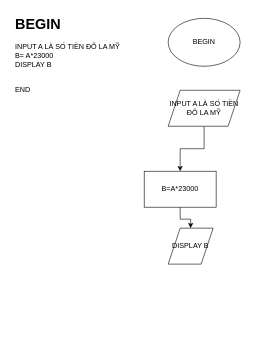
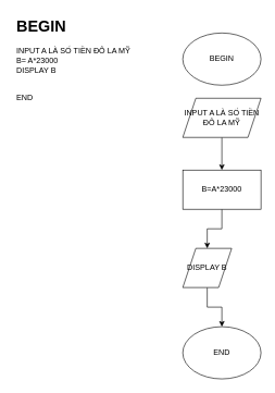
  <mxCell id="0" />
  <mxCell id="1" parent="0" />
  <mxCell id="2" value="&lt;h1&gt;BEGIN&lt;/h1&gt;&lt;div&gt;INPUT A LÀ SỐ TIỀN ĐÔ LA MỸ&amp;nbsp;&lt;/div&gt;&lt;div&gt;B= A*23000&lt;/div&gt;&lt;div&gt;DISPLAY B&lt;/div&gt;&lt;div&gt;&lt;br&gt;&lt;/div&gt;&lt;div&gt;&lt;br&gt;&lt;/div&gt;&lt;div&gt;END&lt;/div&gt;" style="text;html=1;strokeColor=none;fillColor=none;spacing=5;spacingTop=-20;whiteSpace=wrap;overflow=hidden;rounded=0;" vertex="1" parent="1"><mxGeometry x="20" y="20" width="210" height="150" as="geometry" /></mxCell>
- <mxCell id="3" value="BEGIN" style="ellipse;whiteSpace=wrap;html=1;" vertex="1" parent="1"><mxGeometry x="280" y="30" width="120" height="80" as="geometry" /></mxCell>
+ <mxCell id="3" value="BEGIN" style="ellipse;whiteSpace=wrap;html=1;" vertex="1" parent="1"><mxGeometry x="280" y="50" width="120" height="80" as="geometry" /></mxCell>
  <mxCell id="4" style="edgeStyle=orthogonalEdgeStyle;rounded=0;orthogonalLoop=1;jettySize=auto;html=1;exitX=0.5;exitY=1;exitDx=0;exitDy=0;" edge="1" parent="1" source="5" target="7"><mxGeometry relative="1" as="geometry" /></mxCell>
  <mxCell id="5" value="INPUT A LÀ SỐ TIỀN ĐÔ LA MỸ" style="shape=parallelogram;perimeter=parallelogramPerimeter;whiteSpace=wrap;html=1;fixedSize=1;" vertex="1" parent="1"><mxGeometry x="280" y="150" width="120" height="60" as="geometry" /></mxCell>
  <mxCell id="6" style="edgeStyle=orthogonalEdgeStyle;rounded=0;orthogonalLoop=1;jettySize=auto;html=1;" edge="1" parent="1" source="7" target="9"><mxGeometry relative="1" as="geometry" /></mxCell>
- <mxCell id="7" value="B=A*23000" style="rounded=0;whiteSpace=wrap;html=1;" vertex="1" parent="1"><mxGeometry x="240" y="285" width="120" height="60" as="geometry" /></mxCell>
+ <mxCell id="7" value="B=A*23000" style="rounded=0;whiteSpace=wrap;html=1;" vertex="1" parent="1"><mxGeometry x="280" y="260" width="120" height="60" as="geometry" /></mxCell>
+ <mxCell id="8" style="edgeStyle=orthogonalEdgeStyle;rounded=0;orthogonalLoop=1;jettySize=auto;html=1;" edge="1" parent="1" source="9" target="10"><mxGeometry relative="1" as="geometry" /></mxCell>
  <mxCell id="9" value="DISPLAY B" style="shape=parallelogram;perimeter=parallelogramPerimeter;whiteSpace=wrap;html=1;fixedSize=1;" vertex="1" parent="1"><mxGeometry x="280" y="380" width="75" height="60" as="geometry" /></mxCell>
+ <mxCell id="10" value="END" style="ellipse;whiteSpace=wrap;html=1;" vertex="1" parent="1"><mxGeometry x="280" y="500" width="120" height="80" as="geometry" /></mxCell>
